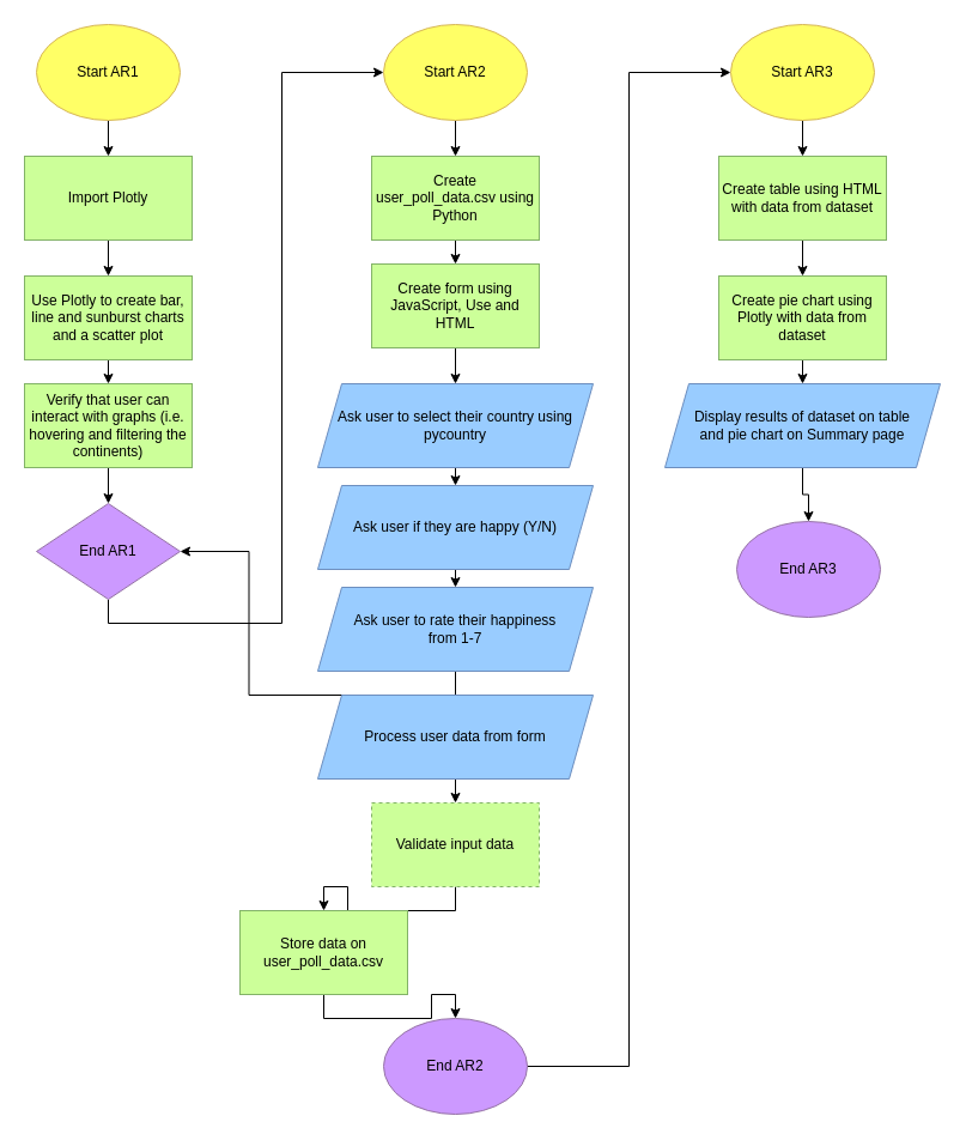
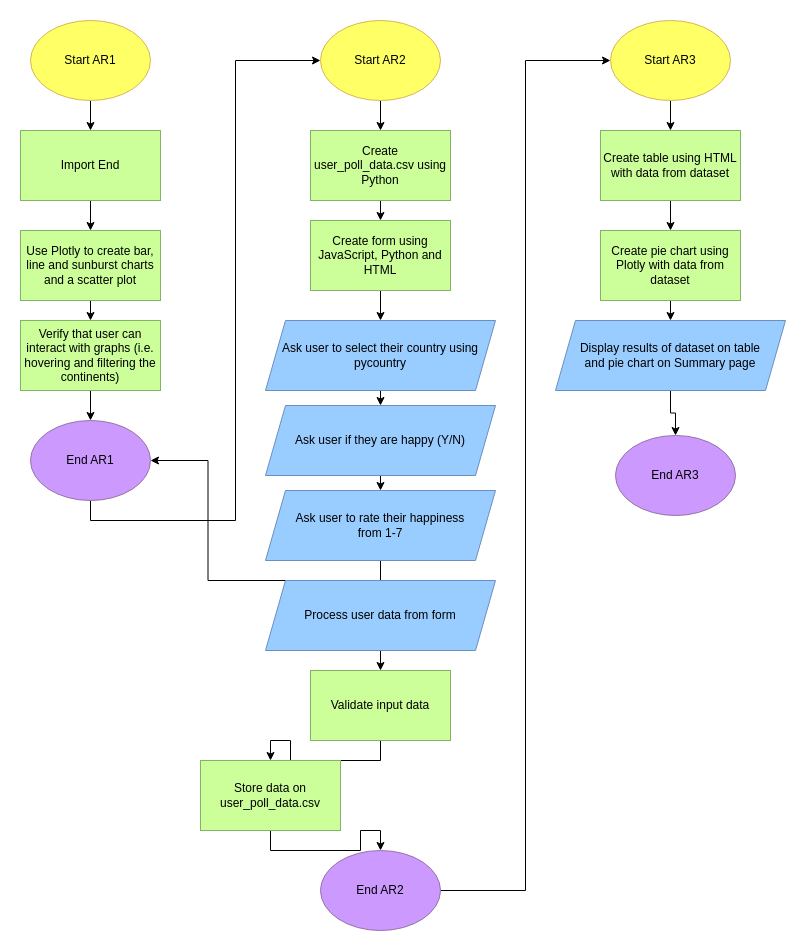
  <mxCell id="0" />
  <mxCell id="1" parent="0" />
  <mxCell id="2" style="edgeStyle=orthogonalEdgeStyle;rounded=0;orthogonalLoop=1;jettySize=auto;html=1;exitX=0.5;exitY=1;exitDx=0;exitDy=0;entryX=0.5;entryY=0;entryDx=0;entryDy=0;" edge="1" parent="1" source="3" target="5"><mxGeometry relative="1" as="geometry" /></mxCell>
  <mxCell id="3" value="Start AR1" style="ellipse;whiteSpace=wrap;html=1;fillColor=#FFFF66;strokeColor=#d6b656;" vertex="1" parent="1"><mxGeometry x="30" y="20" width="120" height="80" as="geometry" /></mxCell>
  <mxCell id="4" style="edgeStyle=orthogonalEdgeStyle;rounded=0;orthogonalLoop=1;jettySize=auto;html=1;exitX=0.5;exitY=1;exitDx=0;exitDy=0;entryX=0.5;entryY=0;entryDx=0;entryDy=0;" edge="1" parent="1" source="5" target="7"><mxGeometry relative="1" as="geometry" /></mxCell>
- <mxCell id="5" value="Import Plotly" style="rounded=0;whiteSpace=wrap;html=1;fillColor=#CCFF99;strokeColor=#82b366;" vertex="1" parent="1"><mxGeometry x="20" y="130" width="140" height="70" as="geometry" /></mxCell>
+ <mxCell id="5" value="Import End" style="rounded=0;whiteSpace=wrap;html=1;fillColor=#CCFF99;strokeColor=#82b366;" vertex="1" parent="1"><mxGeometry x="20" y="130" width="140" height="70" as="geometry" /></mxCell>
  <mxCell id="6" style="edgeStyle=orthogonalEdgeStyle;rounded=0;orthogonalLoop=1;jettySize=auto;html=1;exitX=0.5;exitY=1;exitDx=0;exitDy=0;entryX=0.5;entryY=0;entryDx=0;entryDy=0;" edge="1" parent="1" source="7" target="9"><mxGeometry relative="1" as="geometry" /></mxCell>
  <mxCell id="7" value="Use Plotly to create bar, line and sunburst charts and a scatter plot" style="rounded=0;whiteSpace=wrap;html=1;fillColor=#CCFF99;strokeColor=#82b366;" vertex="1" parent="1"><mxGeometry x="20" y="230" width="140" height="70" as="geometry" /></mxCell>
  <mxCell id="8" style="edgeStyle=orthogonalEdgeStyle;rounded=0;orthogonalLoop=1;jettySize=auto;html=1;exitX=0.5;exitY=1;exitDx=0;exitDy=0;entryX=0.5;entryY=0;entryDx=0;entryDy=0;" edge="1" parent="1" source="9" target="11"><mxGeometry relative="1" as="geometry" /></mxCell>
  <mxCell id="9" value="Verify that user can interact with graphs (i.e. hovering and filtering the continents)" style="rounded=0;whiteSpace=wrap;html=1;fillColor=#CCFF99;strokeColor=#82b366;" vertex="1" parent="1"><mxGeometry x="20" y="320" width="140" height="70" as="geometry" /></mxCell>
  <mxCell id="10" style="edgeStyle=orthogonalEdgeStyle;rounded=0;orthogonalLoop=1;jettySize=auto;html=1;exitX=0.5;exitY=1;exitDx=0;exitDy=0;entryX=0;entryY=0.5;entryDx=0;entryDy=0;" edge="1" parent="1" source="11" target="13"><mxGeometry relative="1" as="geometry" /></mxCell>
- <mxCell id="11" value="End AR1" style="rhombus;whiteSpace=wrap;html=1;fillColor=#CC99FF;strokeColor=#9673a6;" vertex="1" parent="1"><mxGeometry x="30" y="420" width="120" height="80" as="geometry" /></mxCell>
+ <mxCell id="11" value="End AR1" style="ellipse;whiteSpace=wrap;html=1;fillColor=#CC99FF;strokeColor=#9673a6;" vertex="1" parent="1"><mxGeometry x="30" y="420" width="120" height="80" as="geometry" /></mxCell>
  <mxCell id="12" style="edgeStyle=orthogonalEdgeStyle;rounded=0;orthogonalLoop=1;jettySize=auto;html=1;exitX=0.5;exitY=1;exitDx=0;exitDy=0;entryX=0.5;entryY=0;entryDx=0;entryDy=0;" edge="1" parent="1" source="13" target="15"><mxGeometry relative="1" as="geometry" /></mxCell>
  <mxCell id="13" value="Start AR2" style="ellipse;whiteSpace=wrap;html=1;fillColor=#FFFF66;strokeColor=#d6b656;" vertex="1" parent="1"><mxGeometry x="320" y="20" width="120" height="80" as="geometry" /></mxCell>
  <mxCell id="14" style="edgeStyle=orthogonalEdgeStyle;rounded=0;orthogonalLoop=1;jettySize=auto;html=1;exitX=0.5;exitY=1;exitDx=0;exitDy=0;entryX=0.5;entryY=0;entryDx=0;entryDy=0;" edge="1" parent="1" source="15" target="17"><mxGeometry relative="1" as="geometry" /></mxCell>
  <mxCell id="15" value="Create user_poll_data.csv using Python" style="rounded=0;whiteSpace=wrap;html=1;fillColor=#CCFF99;strokeColor=#82b366;" vertex="1" parent="1"><mxGeometry x="310" y="130" width="140" height="70" as="geometry" /></mxCell>
  <mxCell id="16" style="edgeStyle=orthogonalEdgeStyle;rounded=0;orthogonalLoop=1;jettySize=auto;html=1;exitX=0.5;exitY=1;exitDx=0;exitDy=0;entryX=0.5;entryY=0;entryDx=0;entryDy=0;" edge="1" parent="1" source="17" target="19"><mxGeometry relative="1" as="geometry" /></mxCell>
- <mxCell id="17" value="Create form using JavaScript, Use and HTML" style="rounded=0;whiteSpace=wrap;html=1;fillColor=#CCFF99;strokeColor=#82b366;" vertex="1" parent="1"><mxGeometry x="310" y="220" width="140" height="70" as="geometry" /></mxCell>
+ <mxCell id="17" value="Create form using JavaScript, Python and HTML" style="rounded=0;whiteSpace=wrap;html=1;fillColor=#CCFF99;strokeColor=#82b366;" vertex="1" parent="1"><mxGeometry x="310" y="220" width="140" height="70" as="geometry" /></mxCell>
  <mxCell id="18" style="edgeStyle=orthogonalEdgeStyle;rounded=0;orthogonalLoop=1;jettySize=auto;html=1;exitX=0.5;exitY=1;exitDx=0;exitDy=0;entryX=0.5;entryY=0;entryDx=0;entryDy=0;" edge="1" parent="1" source="19" target="21"><mxGeometry relative="1" as="geometry" /></mxCell>
  <mxCell id="19" value="Ask user to select their country using pycountry" style="shape=parallelogram;perimeter=parallelogramPerimeter;whiteSpace=wrap;html=1;fixedSize=1;fillColor=#99CCFF;strokeColor=#6c8ebf;" vertex="1" parent="1"><mxGeometry x="265" y="320" width="230" height="70" as="geometry" /></mxCell>
  <mxCell id="20" style="edgeStyle=orthogonalEdgeStyle;rounded=0;orthogonalLoop=1;jettySize=auto;html=1;exitX=0.5;exitY=1;exitDx=0;exitDy=0;entryX=0.5;entryY=0;entryDx=0;entryDy=0;" edge="1" parent="1" source="21" target="23"><mxGeometry relative="1" as="geometry" /></mxCell>
  <mxCell id="21" value="Ask user if they are happy (Y/N)" style="shape=parallelogram;perimeter=parallelogramPerimeter;whiteSpace=wrap;html=1;fixedSize=1;fillColor=#99CCFF;strokeColor=#6c8ebf;" vertex="1" parent="1"><mxGeometry x="265" y="405" width="230" height="70" as="geometry" /></mxCell>
  <mxCell id="22" style="edgeStyle=orthogonalEdgeStyle;rounded=0;orthogonalLoop=1;jettySize=auto;html=1;exitX=0.5;exitY=1;exitDx=0;exitDy=0;" edge="1" parent="1" source="23" target="11"><mxGeometry relative="1" as="geometry" /></mxCell>
  <mxCell id="23" value="Ask user to rate their happiness&lt;div&gt;from 1-7&lt;/div&gt;" style="shape=parallelogram;perimeter=parallelogramPerimeter;whiteSpace=wrap;html=1;fixedSize=1;fillColor=#99CCFF;strokeColor=#6c8ebf;" vertex="1" parent="1"><mxGeometry x="265" y="490" width="230" height="70" as="geometry" /></mxCell>
  <mxCell id="24" style="edgeStyle=orthogonalEdgeStyle;rounded=0;orthogonalLoop=1;jettySize=auto;html=1;exitX=0.5;exitY=1;exitDx=0;exitDy=0;entryX=0.5;entryY=0;entryDx=0;entryDy=0;" edge="1" parent="1" source="25" target="27"><mxGeometry relative="1" as="geometry" /></mxCell>
  <mxCell id="25" value="Process user data from form" style="shape=parallelogram;perimeter=parallelogramPerimeter;whiteSpace=wrap;html=1;fixedSize=1;fillColor=#99CCFF;strokeColor=#6c8ebf;" vertex="1" parent="1"><mxGeometry x="265" y="580" width="230" height="70" as="geometry" /></mxCell>
  <mxCell id="26" style="edgeStyle=orthogonalEdgeStyle;rounded=0;orthogonalLoop=1;jettySize=auto;html=1;exitX=0.5;exitY=1;exitDx=0;exitDy=0;entryX=0.5;entryY=0;entryDx=0;entryDy=0;" edge="1" parent="1" source="27" target="29"><mxGeometry relative="1" as="geometry" /></mxCell>
- <mxCell id="27" value="Validate input data" style="rounded=0;whiteSpace=wrap;html=1;fillColor=#CCFF99;strokeColor=#82b366;dashed=1;" vertex="1" parent="1"><mxGeometry x="310" y="670" width="140" height="70" as="geometry" /></mxCell>
+ <mxCell id="27" value="Validate input data" style="rounded=0;whiteSpace=wrap;html=1;fillColor=#CCFF99;strokeColor=#82b366;" vertex="1" parent="1"><mxGeometry x="310" y="670" width="140" height="70" as="geometry" /></mxCell>
  <mxCell id="28" style="edgeStyle=orthogonalEdgeStyle;rounded=0;orthogonalLoop=1;jettySize=auto;html=1;exitX=0.5;exitY=1;exitDx=0;exitDy=0;entryX=0.5;entryY=0;entryDx=0;entryDy=0;" edge="1" parent="1" source="29" target="33"><mxGeometry relative="1" as="geometry" /></mxCell>
  <mxCell id="29" value="Store data on user_poll_data.csv" style="rounded=0;whiteSpace=wrap;html=1;fillColor=#CCFF99;strokeColor=#82b366;" vertex="1" parent="1"><mxGeometry x="200" y="760" width="140" height="70" as="geometry" /></mxCell>
  <mxCell id="30" style="edgeStyle=orthogonalEdgeStyle;rounded=0;orthogonalLoop=1;jettySize=auto;html=1;exitX=0.5;exitY=1;exitDx=0;exitDy=0;entryX=0.5;entryY=0;entryDx=0;entryDy=0;" edge="1" parent="1" source="31" target="40"><mxGeometry relative="1" as="geometry" /></mxCell>
  <mxCell id="31" value="Display results of dataset on table&lt;div&gt;and pie chart on Summary page&lt;/div&gt;" style="shape=parallelogram;perimeter=parallelogramPerimeter;whiteSpace=wrap;html=1;fixedSize=1;fillColor=#99CCFF;strokeColor=#6c8ebf;" vertex="1" parent="1"><mxGeometry x="555" y="320" width="230" height="70" as="geometry" /></mxCell>
  <mxCell id="32" style="edgeStyle=orthogonalEdgeStyle;rounded=0;orthogonalLoop=1;jettySize=auto;html=1;exitX=1;exitY=0.5;exitDx=0;exitDy=0;entryX=0;entryY=0.5;entryDx=0;entryDy=0;" edge="1" parent="1" source="33" target="35"><mxGeometry relative="1" as="geometry" /></mxCell>
  <mxCell id="33" value="End AR2" style="ellipse;whiteSpace=wrap;html=1;fillColor=#CC99FF;strokeColor=#9673a6;" vertex="1" parent="1"><mxGeometry x="320" y="850" width="120" height="80" as="geometry" /></mxCell>
  <mxCell id="34" style="edgeStyle=orthogonalEdgeStyle;rounded=0;orthogonalLoop=1;jettySize=auto;html=1;exitX=0.5;exitY=1;exitDx=0;exitDy=0;entryX=0.5;entryY=0;entryDx=0;entryDy=0;" edge="1" parent="1" source="35" target="37"><mxGeometry relative="1" as="geometry" /></mxCell>
  <mxCell id="35" value="Start AR3" style="ellipse;whiteSpace=wrap;html=1;fillColor=#FFFF66;strokeColor=#d6b656;" vertex="1" parent="1"><mxGeometry x="610" y="20" width="120" height="80" as="geometry" /></mxCell>
  <mxCell id="36" style="edgeStyle=orthogonalEdgeStyle;rounded=0;orthogonalLoop=1;jettySize=auto;html=1;exitX=0.5;exitY=1;exitDx=0;exitDy=0;entryX=0.5;entryY=0;entryDx=0;entryDy=0;" edge="1" parent="1" source="37" target="39"><mxGeometry relative="1" as="geometry" /></mxCell>
  <mxCell id="37" value="Create table using HTML with data from dataset" style="rounded=0;whiteSpace=wrap;html=1;fillColor=#CCFF99;strokeColor=#82b366;" vertex="1" parent="1"><mxGeometry x="600" y="130" width="140" height="70" as="geometry" /></mxCell>
  <mxCell id="38" style="edgeStyle=orthogonalEdgeStyle;rounded=0;orthogonalLoop=1;jettySize=auto;html=1;exitX=0.5;exitY=1;exitDx=0;exitDy=0;entryX=0.5;entryY=0;entryDx=0;entryDy=0;" edge="1" parent="1" source="39" target="31"><mxGeometry relative="1" as="geometry" /></mxCell>
  <mxCell id="39" value="Create pie chart using Plotly with data from dataset" style="rounded=0;whiteSpace=wrap;html=1;fillColor=#CCFF99;strokeColor=#82b366;" vertex="1" parent="1"><mxGeometry x="600" y="230" width="140" height="70" as="geometry" /></mxCell>
  <mxCell id="40" value="End AR3" style="ellipse;whiteSpace=wrap;html=1;fillColor=#CC99FF;strokeColor=#9673a6;" vertex="1" parent="1"><mxGeometry x="615" y="435" width="120" height="80" as="geometry" /></mxCell>
